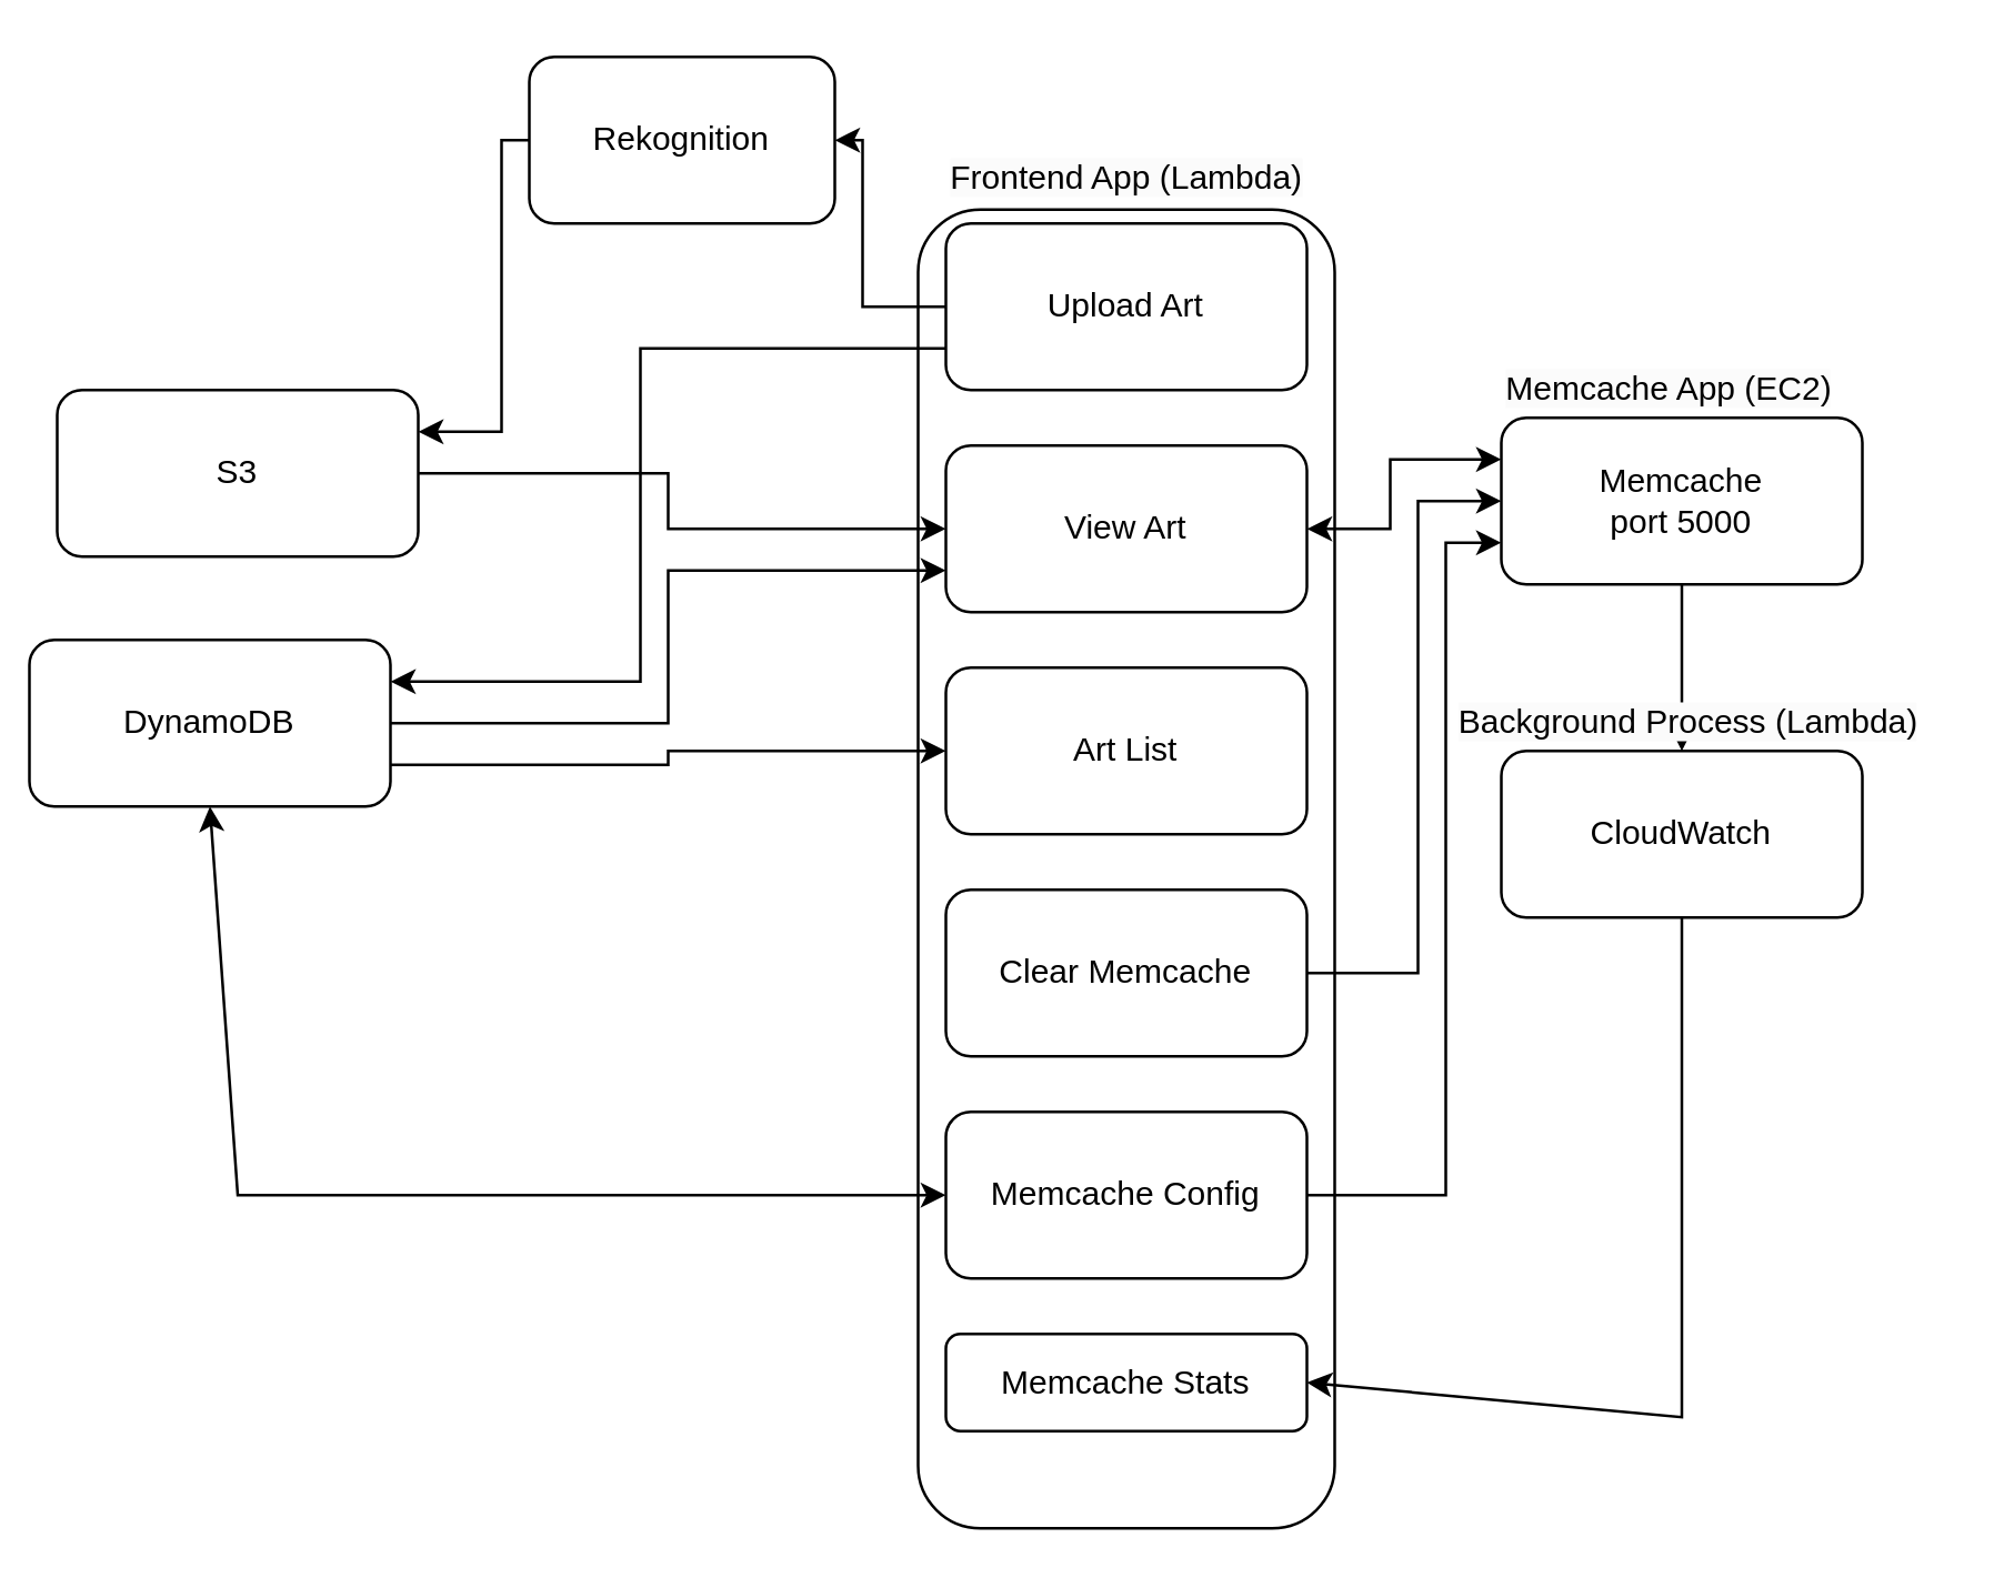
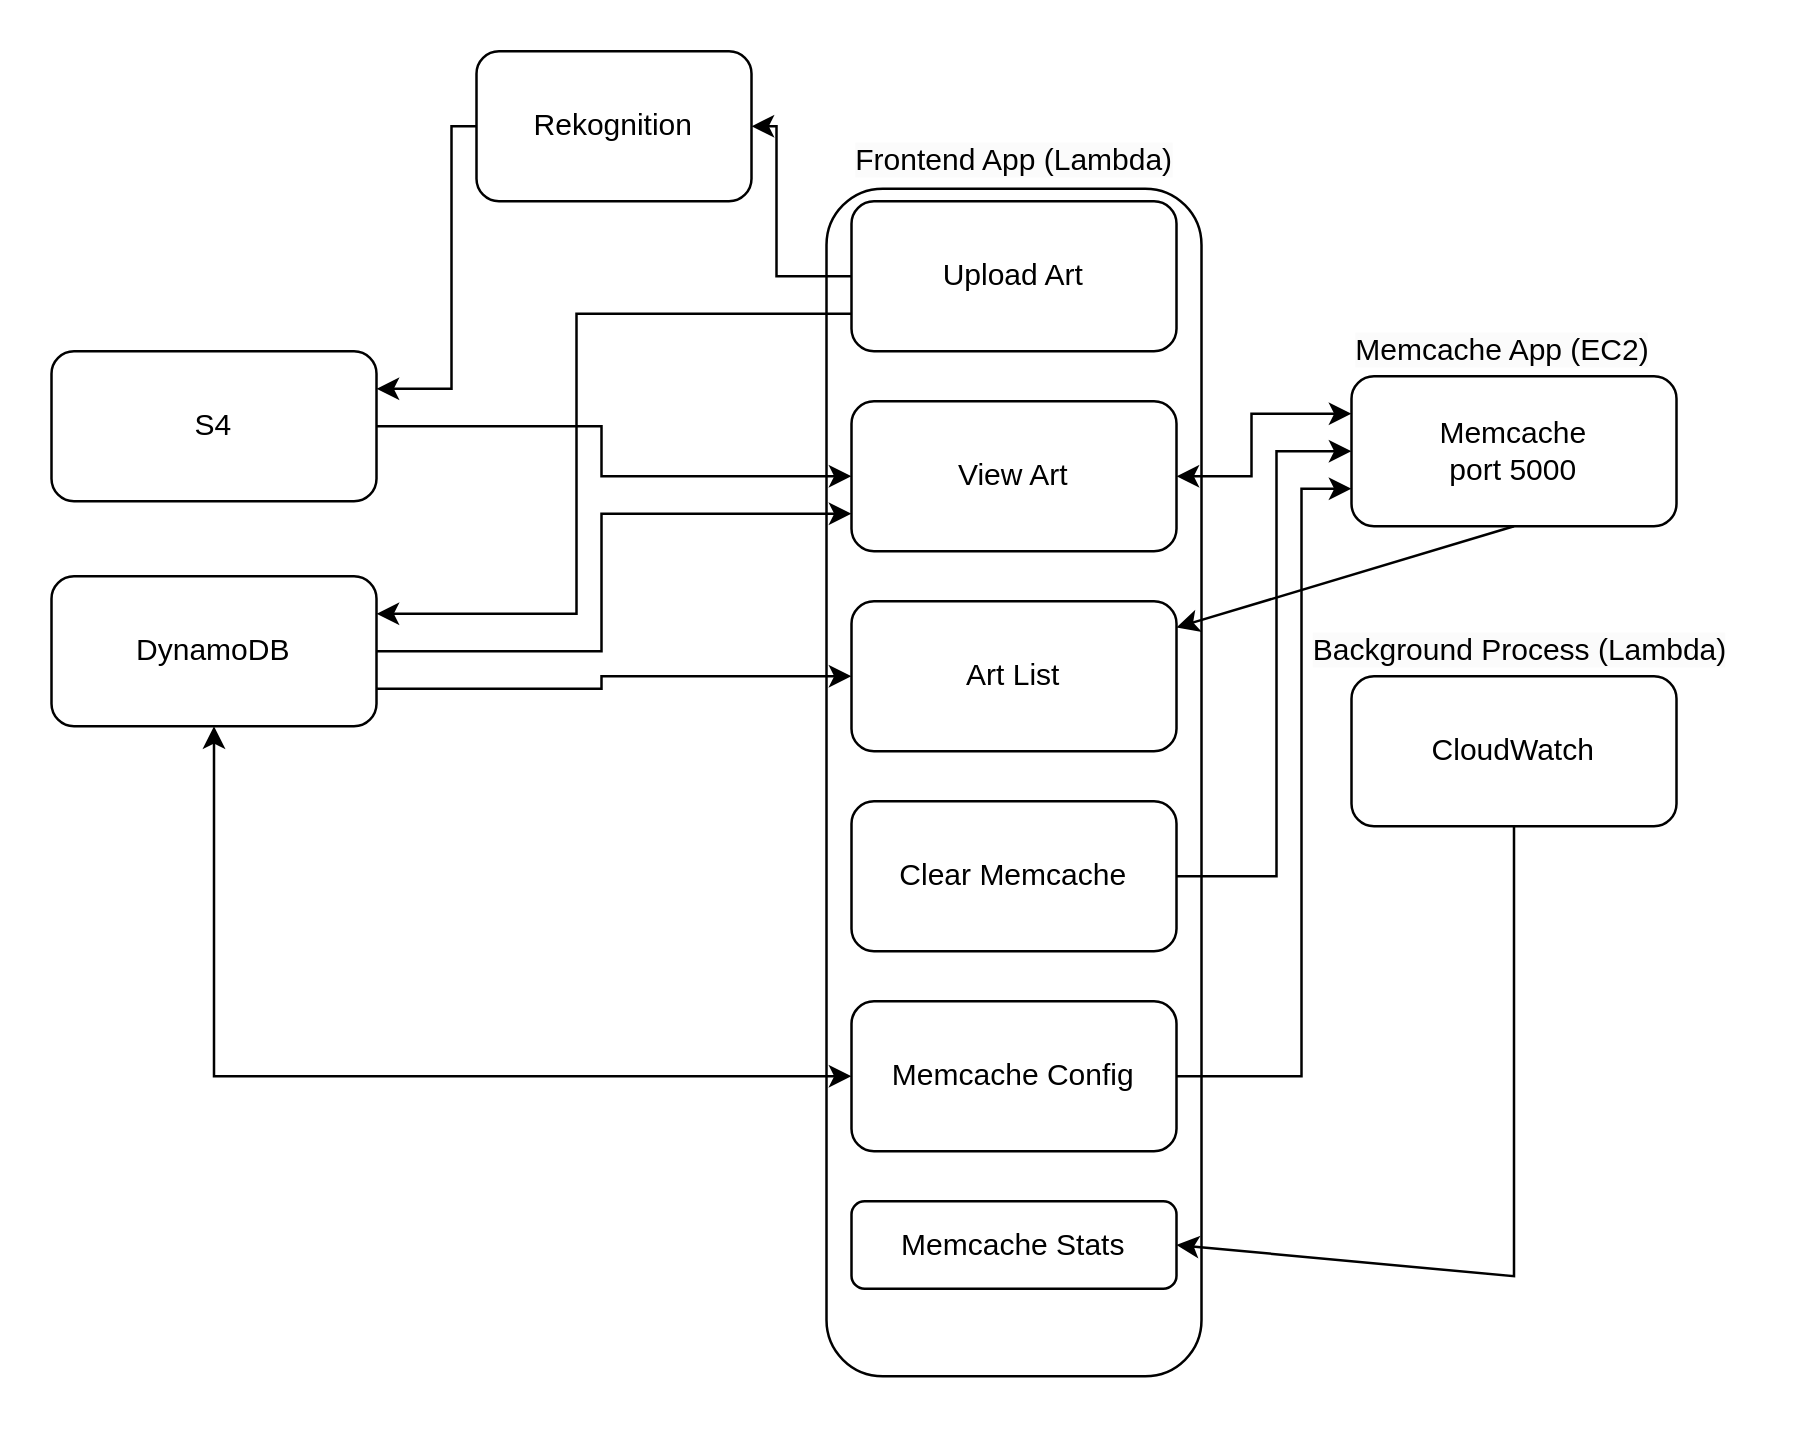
  <mxCell id="0" />
  <mxCell id="1" parent="0" />
  <mxCell id="2" value="CloudWatch" style="rounded=1;whiteSpace=wrap;html=1;" parent="1" vertex="1"><mxGeometry x="540" y="270" width="130" height="60" as="geometry" /></mxCell>
  <mxCell id="3" value="&lt;span style=&quot;color: rgb(0, 0, 0); font-family: Helvetica; font-size: 12px; font-style: normal; font-variant-ligatures: normal; font-variant-caps: normal; font-weight: 400; letter-spacing: normal; orphans: 2; text-align: center; text-indent: 0px; text-transform: none; widows: 2; word-spacing: 0px; -webkit-text-stroke-width: 0px; background-color: rgb(251, 251, 251); text-decoration-thickness: initial; text-decoration-style: initial; text-decoration-color: initial; float: none; display: inline !important;&quot;&gt;Frontend App (Lambda)&lt;/span&gt;" style="text;whiteSpace=wrap;html=1;" vertex="1" parent="1"><mxGeometry x="340" y="50" width="130" height="40" as="geometry" /></mxCell>
  <mxCell id="4" value="Upload Art" style="rounded=1;whiteSpace=wrap;html=1;" vertex="1" parent="1"><mxGeometry x="340" y="80" width="130" height="60" as="geometry" /></mxCell>
  <mxCell id="5" value="View Art" style="rounded=1;whiteSpace=wrap;html=1;" vertex="1" parent="1"><mxGeometry x="340" y="160" width="130" height="60" as="geometry" /></mxCell>
  <mxCell id="6" value="Art List" style="rounded=1;whiteSpace=wrap;html=1;" vertex="1" parent="1"><mxGeometry x="340" y="240" width="130" height="60" as="geometry" /></mxCell>
  <mxCell id="7" value="Clear Memcache" style="rounded=1;whiteSpace=wrap;html=1;" vertex="1" parent="1"><mxGeometry x="340" y="320" width="130" height="60" as="geometry" /></mxCell>
  <mxCell id="8" value="Memcache Config" style="rounded=1;whiteSpace=wrap;html=1;" vertex="1" parent="1"><mxGeometry x="340" width="130" height="60" as="geometry" y="400" /></mxCell>
  <mxCell id="9" value="Memcache Stats" style="rounded=1;whiteSpace=wrap;html=1;" vertex="1" parent="1"><mxGeometry x="340" y="480" width="130" height="35" as="geometry" /></mxCell>
- <mxCell id="10" value="S3" style="rounded=1;whiteSpace=wrap;html=1;" vertex="1" parent="1"><mxGeometry x="20" y="140" width="130" height="60" as="geometry" /></mxCell>
- <mxCell id="11" value="DynamoDB" style="rounded=1;whiteSpace=wrap;html=1;" vertex="1" parent="1"><mxGeometry x="10" y="230" width="130" height="60" as="geometry" /></mxCell>
+ <mxCell id="10" value="S4" style="rounded=1;whiteSpace=wrap;html=1;" vertex="1" parent="1"><mxGeometry x="20" y="140" width="130" height="60" as="geometry" /></mxCell>
+ <mxCell id="11" value="DynamoDB" style="rounded=1;whiteSpace=wrap;html=1;" vertex="1" parent="1"><mxGeometry x="20" y="230" width="130" height="60" as="geometry" /></mxCell>
  <mxCell id="12" value="" style="endArrow=classic;startArrow=none;html=1;rounded=0;exitX=1;exitY=0.5;exitDx=0;exitDy=0;entryX=0;entryY=0.5;entryDx=0;entryDy=0;startFill=0;" edge="1" parent="1" source="10" target="5"><mxGeometry width="50" height="50" relative="1" as="geometry"><mxPoint x="60" y="330" as="sourcePoint" /><mxPoint x="253" y="250" as="targetPoint" /><Array as="points"><mxPoint x="240" y="170" /><mxPoint x="240" y="190" /></Array></mxGeometry></mxCell>
  <mxCell id="13" value="" style="endArrow=classic;startArrow=none;html=1;rounded=0;exitX=1;exitY=0.75;exitDx=0;exitDy=0;entryX=0;entryY=0.5;entryDx=0;entryDy=0;startFill=0;" edge="1" parent="1" source="11" target="6"><mxGeometry width="50" height="50" relative="1" as="geometry"><mxPoint x="150" y="260" as="sourcePoint" /><mxPoint x="340" y="280" as="targetPoint" /><Array as="points"><mxPoint x="240" y="275" /><mxPoint x="240" y="270" /><mxPoint x="290" y="270" /></Array></mxGeometry></mxCell>
  <mxCell id="14" value="" style="endArrow=classic;startArrow=none;html=1;rounded=0;entryX=0;entryY=0.75;entryDx=0;entryDy=0;exitX=1;exitY=0.5;exitDx=0;exitDy=0;startFill=0;" edge="1" parent="1" source="11" target="5"><mxGeometry width="50" height="50" relative="1" as="geometry"><mxPoint x="150" y="260" as="sourcePoint" /><mxPoint x="340" y="200" as="targetPoint" /><Array as="points"><mxPoint x="240" y="260" /><mxPoint x="240" y="205" /></Array></mxGeometry></mxCell>
  <mxCell id="15" value="" style="endArrow=none;startArrow=classic;html=1;rounded=0;entryX=0;entryY=0.75;entryDx=0;entryDy=0;exitX=1;exitY=0.25;exitDx=0;exitDy=0;endFill=0;" edge="1" parent="1" source="11" target="4"><mxGeometry width="50" height="50" relative="1" as="geometry"><mxPoint x="140" y="240" as="sourcePoint" /><mxPoint x="330" y="185" as="targetPoint" /><Array as="points"><mxPoint x="230" y="245" /><mxPoint x="230" y="125" /></Array></mxGeometry></mxCell>
  <mxCell id="16" value="" style="endArrow=classic;startArrow=classic;html=1;rounded=0;exitX=0.5;exitY=1;exitDx=0;exitDy=0;entryX=0;entryY=0.5;entryDx=0;entryDy=0;" edge="1" parent="1" source="11" target="8"><mxGeometry width="50" height="50" relative="1" as="geometry"><mxPoint x="150" y="345" as="sourcePoint" /><mxPoint x="340" y="340" as="targetPoint" /><Array as="points"><mxPoint x="85" y="430" /></Array></mxGeometry></mxCell>
  <mxCell id="17" value="Rekognition" style="rounded=1;whiteSpace=wrap;html=1;" vertex="1" parent="1"><mxGeometry x="190" y="20" width="110" height="60" as="geometry" /></mxCell>
  <mxCell id="18" value="" style="endArrow=none;startArrow=classic;html=1;rounded=0;entryX=0;entryY=0.5;entryDx=0;entryDy=0;exitX=1;exitY=0.5;exitDx=0;exitDy=0;endFill=0;" edge="1" parent="1" source="17" target="4"><mxGeometry width="50" height="50" relative="1" as="geometry"><mxPoint x="160" y="255" as="sourcePoint" /><mxPoint x="350" y="135" as="targetPoint" /><Array as="points"><mxPoint x="310" y="50" /><mxPoint x="310" y="110" /></Array></mxGeometry></mxCell>
  <mxCell id="19" value="" style="endArrow=none;startArrow=classic;html=1;rounded=0;entryX=0;entryY=0.5;entryDx=0;entryDy=0;exitX=1;exitY=0.25;exitDx=0;exitDy=0;endFill=0;" edge="1" parent="1" source="10" target="17"><mxGeometry x="-1" y="-160" width="50" height="50" relative="1" as="geometry"><mxPoint x="310" y="60" as="sourcePoint" /><mxPoint x="350" y="120" as="targetPoint" /><Array as="points"><mxPoint x="180" y="155" /><mxPoint x="180" y="110" /><mxPoint x="180" y="50" /></Array><mxPoint x="-160" y="-150" as="offset" /></mxGeometry></mxCell>
  <mxCell id="20" value="Memcache&lt;br&gt;port 5000" style="rounded=1;whiteSpace=wrap;html=1;" vertex="1" parent="1"><mxGeometry x="540" y="150" width="130" height="60" as="geometry" /></mxCell>
  <mxCell id="21" value="" style="endArrow=classic;startArrow=none;html=1;rounded=0;exitX=1;exitY=0.5;exitDx=0;exitDy=0;entryX=0;entryY=0.5;entryDx=0;entryDy=0;startFill=0;" edge="1" parent="1" source="7" target="20"><mxGeometry width="50" height="50" relative="1" as="geometry"><mxPoint x="470" y="352.5" as="sourcePoint" /><mxPoint x="660" y="347.5" as="targetPoint" /><Array as="points"><mxPoint x="510" y="350" /><mxPoint x="510" y="260" /><mxPoint x="510" y="180" /></Array></mxGeometry></mxCell>
  <mxCell id="22" value="" style="endArrow=classic;startArrow=none;html=1;rounded=0;exitX=1;exitY=0.5;exitDx=0;exitDy=0;entryX=0;entryY=0.75;entryDx=0;entryDy=0;startFill=0;" edge="1" parent="1" source="8" target="20"><mxGeometry width="50" height="50" relative="1" as="geometry"><mxPoint x="470" y="435" as="sourcePoint" /><mxPoint x="630" y="265" as="targetPoint" /><Array as="points"><mxPoint x="520" y="430" /><mxPoint x="520" y="270" /><mxPoint x="520" y="195" /></Array></mxGeometry></mxCell>
  <mxCell id="23" value="" style="endArrow=classic;startArrow=classic;html=1;rounded=0;exitX=1;exitY=0.5;exitDx=0;exitDy=0;entryX=0;entryY=0.25;entryDx=0;entryDy=0;" edge="1" parent="1" source="5" target="20"><mxGeometry width="50" height="50" relative="1" as="geometry"><mxPoint x="525" y="210" as="sourcePoint" /><mxPoint x="780" y="350" as="targetPoint" /><Array as="points"><mxPoint x="500" y="190" /><mxPoint x="500" y="165" /></Array></mxGeometry></mxCell>
- <mxCell id="24" value="" style="endArrow=classic;startArrow=none;html=1;rounded=0;entryX=0.5;entryY=0;entryDx=0;entryDy=0;exitX=0.5;exitY=1;exitDx=0;exitDy=0;startFill=0;" edge="1" parent="1" source="20" target="2"><mxGeometry width="50" height="50" relative="1" as="geometry"><mxPoint x="540" y="400" as="sourcePoint" /><mxPoint x="733.35" y="559.64" as="targetPoint" /></mxGeometry></mxCell>
+ <mxCell id="24" value="" style="endArrow=classic;startArrow=none;html=1;rounded=0;exitX=0.5;exitY=1;exitDx=0;exitDy=0;startFill=0;" edge="1" parent="1" source="20" target="6"><mxGeometry width="50" height="50" relative="1" as="geometry"><mxPoint x="540" y="400" as="sourcePoint" /><mxPoint x="733.35" y="559.64" as="targetPoint" /></mxGeometry></mxCell>
  <mxCell id="25" value="" style="endArrow=classic;startArrow=none;html=1;rounded=0;entryX=1;entryY=0.5;entryDx=0;entryDy=0;exitX=0.5;exitY=1;exitDx=0;exitDy=0;startFill=0;" edge="1" parent="1" source="2" target="9"><mxGeometry x="1" y="80" width="50" height="50" relative="1" as="geometry"><mxPoint x="690" y="340" as="sourcePoint" /><mxPoint x="690" as="targetPoint" y="400" /><Array as="points"><mxPoint x="605" y="510" /></Array><mxPoint x="-80" y="80" as="offset" /></mxGeometry></mxCell>
  <mxCell id="26" value="" style="rounded=1;whiteSpace=wrap;html=1;fillColor=none;" vertex="1" parent="1"><mxGeometry x="330" y="75" width="150" height="475" as="geometry" /></mxCell>
  <mxCell id="27" value="&lt;span style=&quot;color: rgb(0, 0, 0); font-family: Helvetica; font-size: 12px; font-style: normal; font-variant-ligatures: normal; font-variant-caps: normal; font-weight: 400; letter-spacing: normal; orphans: 2; text-align: center; text-indent: 0px; text-transform: none; widows: 2; word-spacing: 0px; -webkit-text-stroke-width: 0px; background-color: rgb(251, 251, 251); text-decoration-thickness: initial; text-decoration-style: initial; text-decoration-color: initial; float: none; display: inline !important;&quot;&gt;Memcache App (EC2)&lt;/span&gt;" style="text;whiteSpace=wrap;html=1;" vertex="1" parent="1"><mxGeometry x="540" y="126" width="130" height="40" as="geometry" /></mxCell>
  <mxCell id="28" value="&lt;span style=&quot;color: rgb(0, 0, 0); font-family: Helvetica; font-size: 12px; font-style: normal; font-variant-ligatures: normal; font-variant-caps: normal; font-weight: 400; letter-spacing: normal; orphans: 2; text-align: center; text-indent: 0px; text-transform: none; widows: 2; word-spacing: 0px; -webkit-text-stroke-width: 0px; background-color: rgb(251, 251, 251); text-decoration-thickness: initial; text-decoration-style: initial; text-decoration-color: initial; float: none; display: inline !important;&quot;&gt;Background Process (Lambda)&lt;/span&gt;" style="text;whiteSpace=wrap;html=1;" vertex="1" parent="1"><mxGeometry x="523" y="246" width="180" height="40" as="geometry" /></mxCell>
